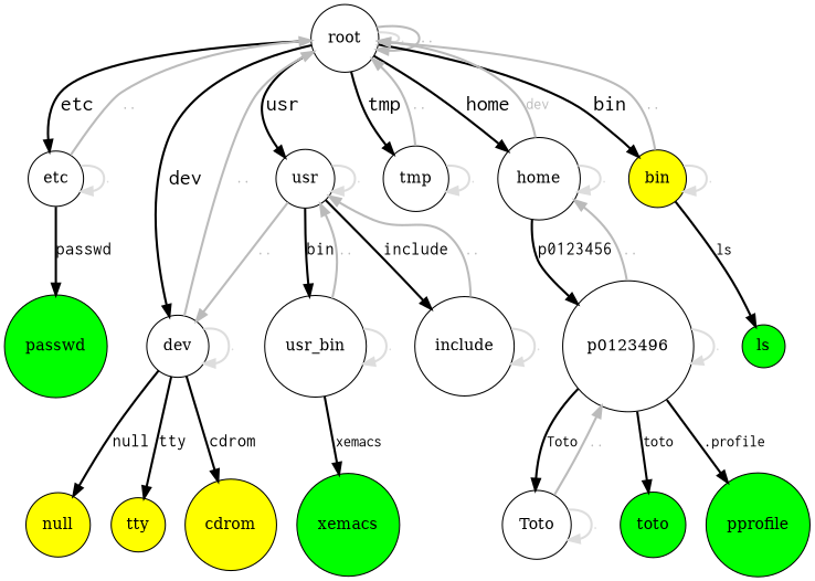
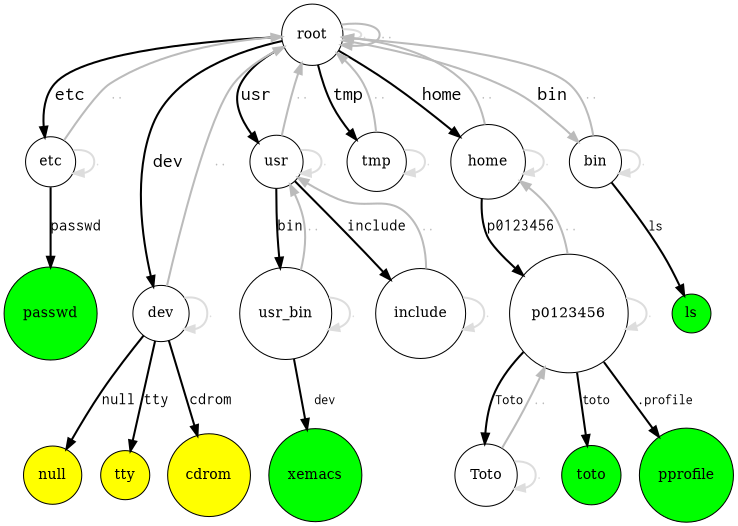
  digraph {
    node [fillcolor=white shape=circle style=filled]
    edge [fontname=courier splines=false style=bold]
    root
    etc
    usr
    tmp
    home
    dev
-   bin [fillcolor=yellow]
+   bin
    passwd [fillcolor=green]
    usr_bin
    include
-   p0123456 [label=p0123496]
+   p0123456
    null [fillcolor=yellow]
    tty [fillcolor=yellow]
    cdrom [fillcolor=yellow]
    ls [fillcolor=green]
    xemacs [fillcolor=green]
    Toto
    toto [fillcolor=green]
    pprofile [fillcolor=green]
    root -> root [color="#DDDDDD" fontcolor="#DDDDDD" label="."]
    root -> root [color="#BBBBBB" fontcolor="#BBBBBB" label=".."]
    root -> etc [fontsize=20 label=etc]
    root -> usr [fontsize=20 label=usr]
    root -> tmp [fontsize=20 label=tmp]
    root -> home [fontsize=20 label=home]
    root -> dev [fontsize=20 label=dev]
-   root -> bin [fontsize=20 label=bin]
+   root -> bin [fontsize=20 label=bin color="#BBBBBB"]
    etc -> root [color="#BBBBBB" fontcolor="#BBBBBB" label=".."]
    etc -> etc [color="#DDDDDD" fontcolor="#DDDDDD" label="."]
    etc -> passwd [fontsize=16 label=passwd]
-   usr -> dev [color="#BBBBBB" fontcolor="#BBBBBB" label=".."]
+   usr -> root [color="#BBBBBB" fontcolor="#BBBBBB" label=".."]
    usr -> usr [color="#DDDDDD" fontcolor="#DDDDDD" label="."]
    usr -> usr_bin [fontsize=16 label=bin]
    usr -> include [fontsize=16 label=include]
    tmp -> root [color="#BBBBBB" fontcolor="#BBBBBB" label=".."]
    tmp -> tmp [color="#DDDDDD" fontcolor="#DDDDDD" label="."]
-   home -> root [color="#BBBBBB" fontcolor="#BBBBBB" label=dev]
+   home -> root [color="#BBBBBB" fontcolor="#BBBBBB" label=".."]
    home -> home [color="#DDDDDD" fontcolor="#DDDDDD" label="."]
    home -> p0123456 [fontsize=16 label=p0123456]
    dev -> root [color="#BBBBBB" fontcolor="#BBBBBB" label=".."]
    dev -> dev [color="#DDDDDD" fontcolor="#DDDDDD" label="."]
    dev -> null [fontsize=16 label=null]
    dev -> tty [fontsize=16 label=tty]
    dev -> cdrom [fontsize=16 label=cdrom]
    bin -> root [color="#BBBBBB" fontcolor="#BBBBBB" label=".."]
    bin -> bin [color="#DDDDDD" fontcolor="#DDDDDD" label="."]
    bin -> ls [fontsize=14 label=ls]
    usr_bin -> usr [color="#BBBBBB" fontcolor="#BBBBBB" label=".."]
    usr_bin -> usr_bin [color="#DDDDDD" fontcolor="#DDDDDD" label="."]
-   usr_bin -> xemacs [fontsize=14 label=xemacs]
+   usr_bin -> xemacs [fontsize=14 label=dev]
    include -> usr [color="#BBBBBB" fontcolor="#BBBBBB" label=".."]
    include -> include [color="#DDDDDD" fontcolor="#DDDDDD" label="."]
    p0123456 -> home [color="#BBBBBB" fontcolor="#BBBBBB" label=".."]
    p0123456 -> p0123456 [color="#DDDDDD" fontcolor="#DDDDDD" label="."]
    p0123456 -> Toto [fontsize=14 label=Toto]
    p0123456 -> toto [fontsize=14 label=toto]
    p0123456 -> pprofile [fontsize=14 label=".profile"]
    Toto -> p0123456 [color="#BBBBBB" fontcolor="#BBBBBB" label=".."]
    Toto -> Toto [color="#DDDDDD" fontcolor="#DDDDDD" label="."]
  }
